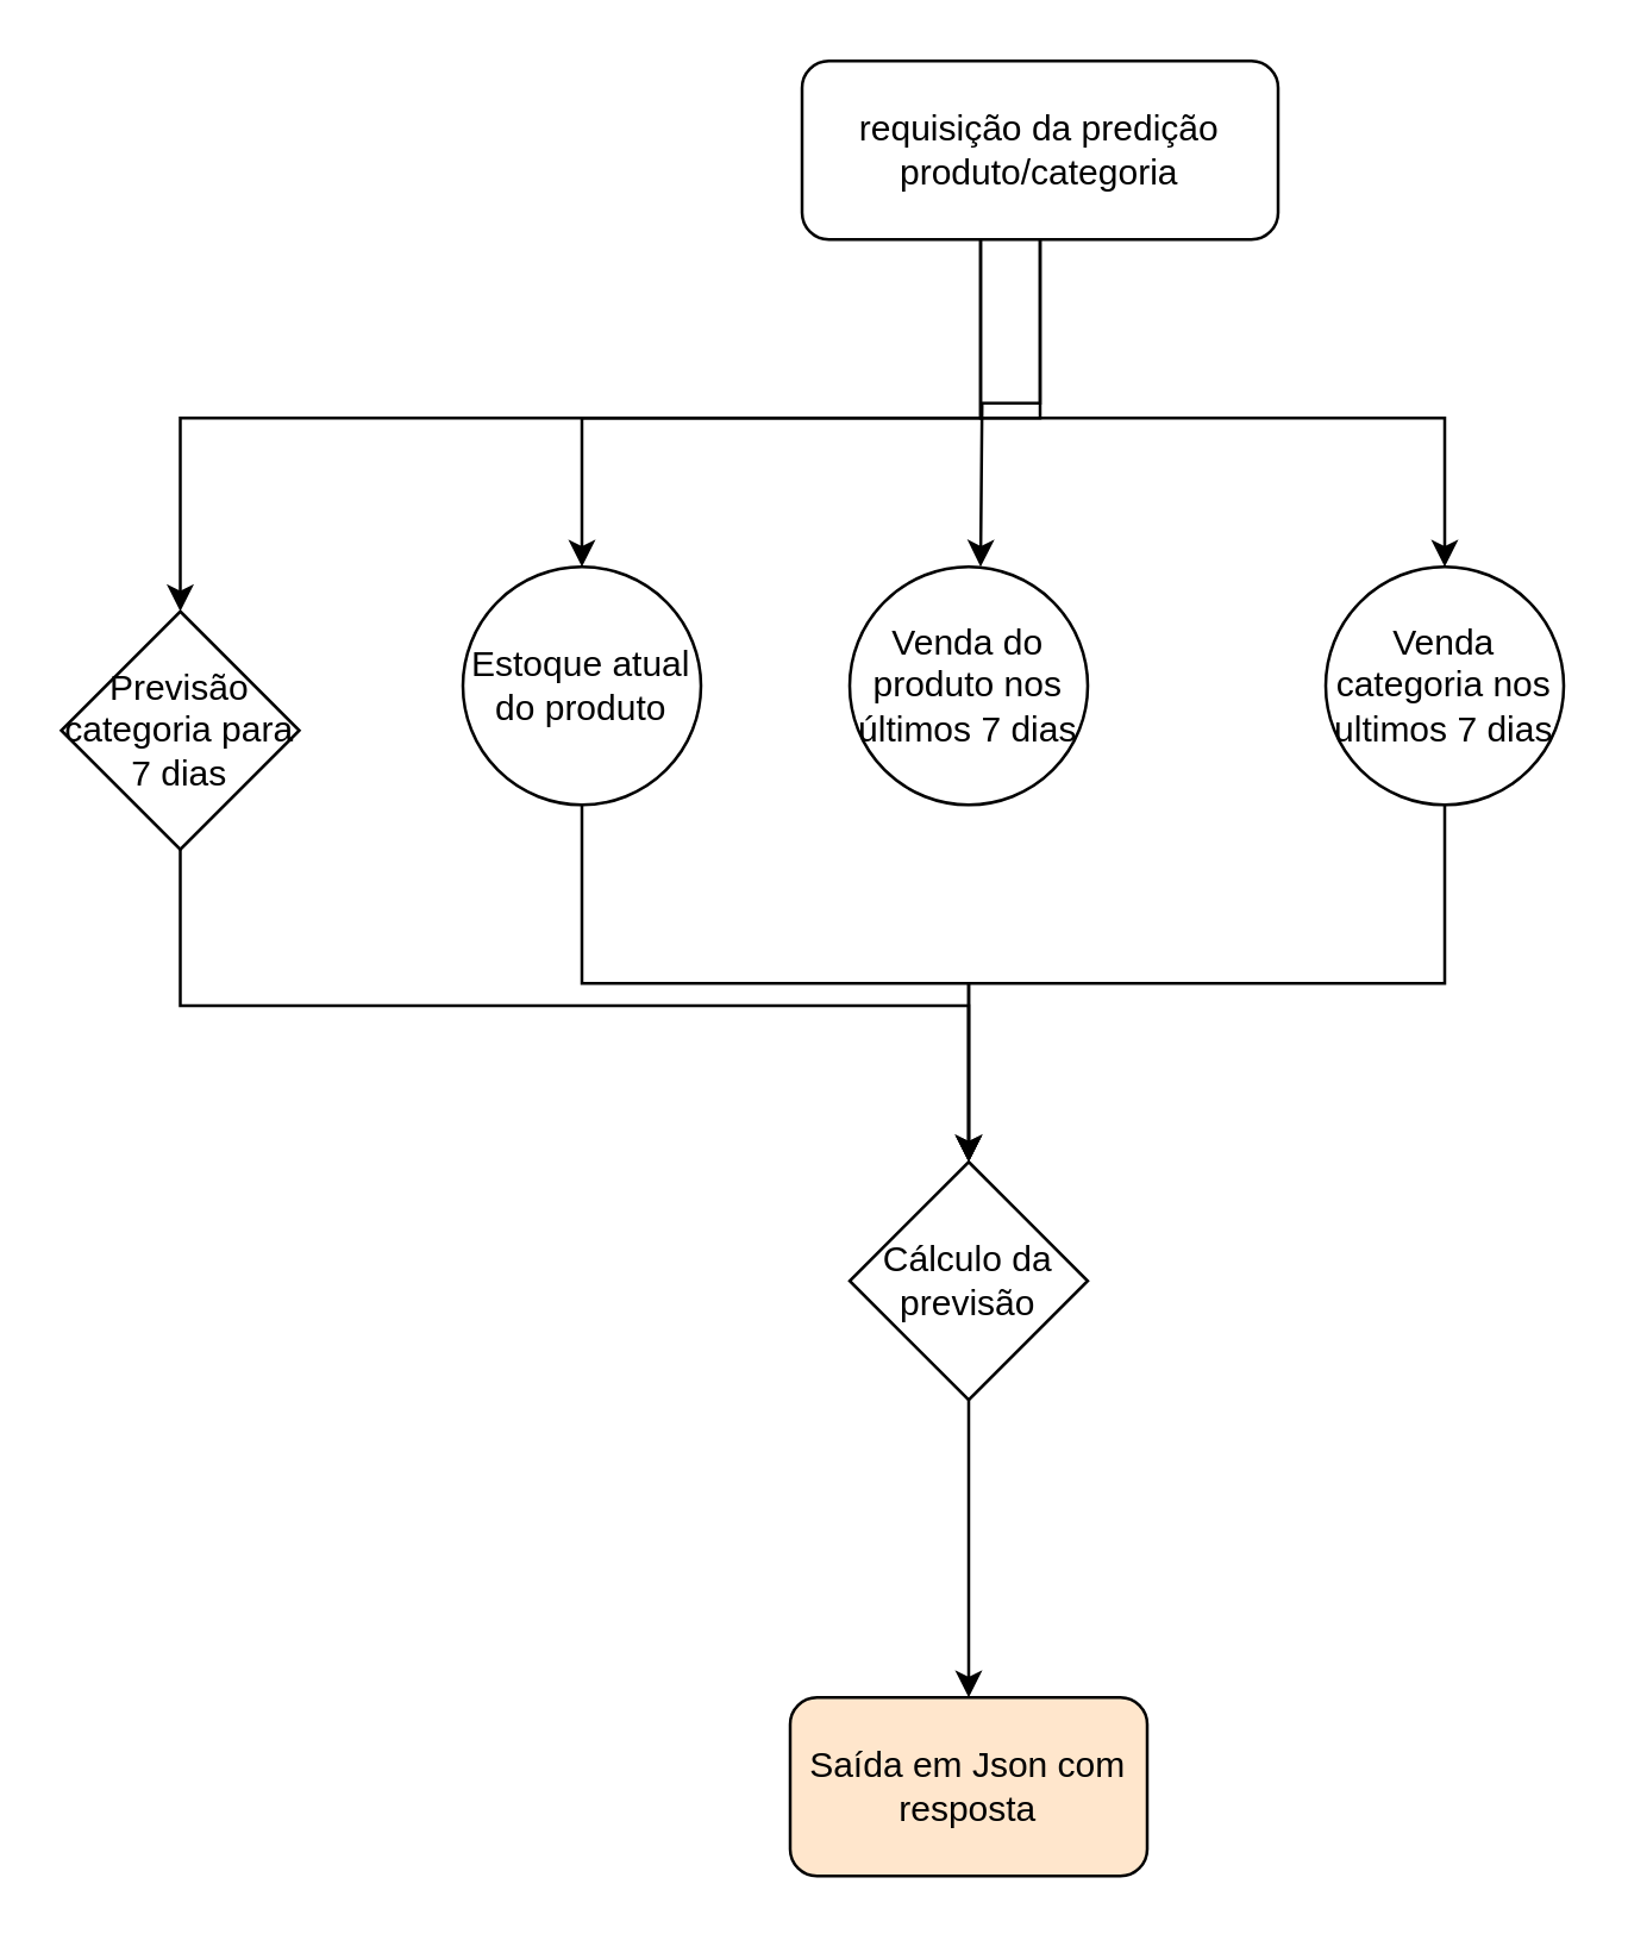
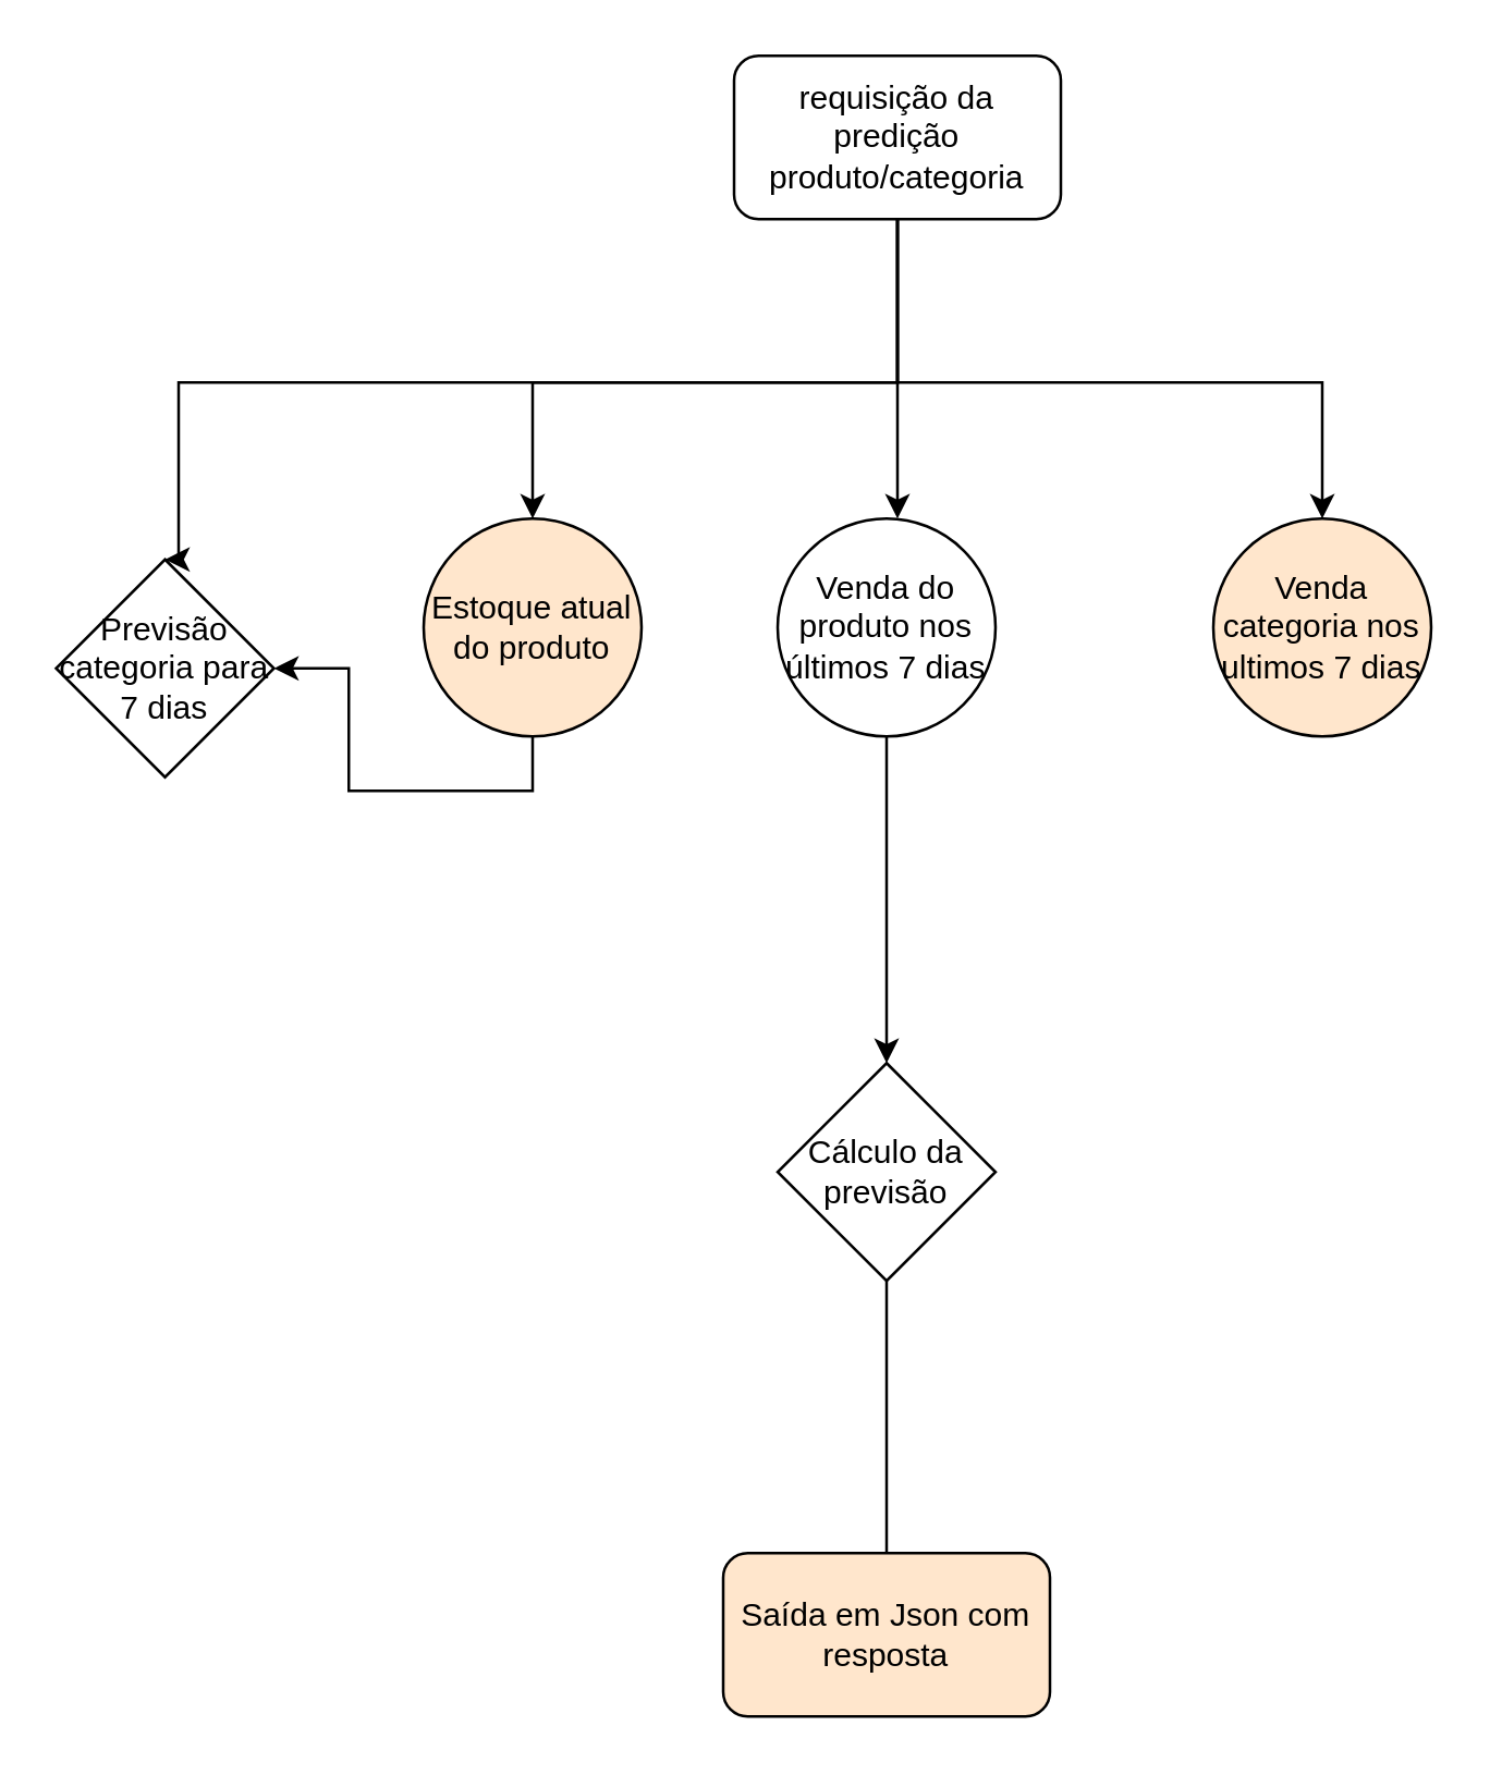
  <mxCell id="0" />
  <mxCell id="1" parent="0" />
  <mxCell id="2" style="edgeStyle=orthogonalEdgeStyle;rounded=0;orthogonalLoop=1;jettySize=auto;html=1;" edge="1" parent="1" source="6"><mxGeometry relative="1" as="geometry"><mxPoint x="329" y="190" as="targetPoint" /></mxGeometry></mxCell>
  <mxCell id="3" style="edgeStyle=orthogonalEdgeStyle;rounded=0;orthogonalLoop=1;jettySize=auto;html=1;exitX=0.5;exitY=1;exitDx=0;exitDy=0;entryX=0.5;entryY=0;entryDx=0;entryDy=0;" edge="1" parent="1" source="6" target="10"><mxGeometry relative="1" as="geometry"><Array as="points"><mxPoint x="329" y="140" /><mxPoint x="65" y="140" /></Array></mxGeometry></mxCell>
  <mxCell id="4" style="edgeStyle=orthogonalEdgeStyle;rounded=0;orthogonalLoop=1;jettySize=auto;html=1;" edge="1" parent="1" source="6" target="14"><mxGeometry relative="1" as="geometry"><mxPoint x="495" y="180" as="targetPoint" /><Array as="points"><mxPoint x="329" y="140" /><mxPoint x="485" y="140" /></Array></mxGeometry></mxCell>
  <mxCell id="5" style="edgeStyle=orthogonalEdgeStyle;rounded=0;orthogonalLoop=1;jettySize=auto;html=1;entryX=0.5;entryY=0;entryDx=0;entryDy=0;" edge="1" parent="1" source="6"><mxGeometry relative="1" as="geometry"><mxPoint x="195" y="190" as="targetPoint" /><Array as="points"><mxPoint x="329" y="140" /><mxPoint x="195" y="140" /></Array></mxGeometry></mxCell>
- <mxCell id="6" value="requisição da predição produto/categoria" style="rounded=1;whiteSpace=wrap;html=1;" vertex="1" parent="1"><mxGeometry x="269" y="20" width="160" height="60" as="geometry" /></mxCell>
+ <mxCell id="6" value="requisição da predição produto/categoria" style="rounded=1;whiteSpace=wrap;html=1;" vertex="1" parent="1"><mxGeometry x="269" y="20" width="120" height="60" as="geometry" /></mxCell>
+ <mxCell id="7" style="edgeStyle=orthogonalEdgeStyle;rounded=0;orthogonalLoop=1;jettySize=auto;html=1;entryX=0.5;entryY=0;entryDx=0;entryDy=0;" edge="1" parent="1" source="8" target="16"><mxGeometry relative="1" as="geometry" /></mxCell>
  <mxCell id="8" value="Venda do produto nos últimos 7 dias" style="ellipse;whiteSpace=wrap;html=1;aspect=fixed;" vertex="1" parent="1"><mxGeometry x="285" y="190" width="80" height="80" as="geometry" /></mxCell>
- <mxCell id="9" style="edgeStyle=orthogonalEdgeStyle;rounded=0;orthogonalLoop=1;jettySize=auto;html=1;exitX=0.5;exitY=1;exitDx=0;exitDy=0;entryX=0.5;entryY=0;entryDx=0;entryDy=0;" edge="1" parent="1" source="10" target="16"><mxGeometry relative="1" as="geometry"><mxPoint x="325" y="370" as="targetPoint" /></mxGeometry></mxCell>
  <mxCell id="10" value="Previsão categoria para 7 dias" style="rhombus;whiteSpace=wrap;html=1;" vertex="1" parent="1"><mxGeometry x="20" y="205" width="80" height="80" as="geometry" /></mxCell>
- <mxCell id="11" style="edgeStyle=orthogonalEdgeStyle;rounded=0;orthogonalLoop=1;jettySize=auto;html=1;exitX=0.5;exitY=1;exitDx=0;exitDy=0;entryX=0.5;entryY=0;entryDx=0;entryDy=0;" edge="1" parent="1" source="12" target="16"><mxGeometry relative="1" as="geometry" /></mxCell>
- <mxCell id="12" value="Estoque atual do produto" style="ellipse;whiteSpace=wrap;html=1;aspect=fixed;" vertex="1" parent="1"><mxGeometry x="155" y="190" width="80" height="80" as="geometry" /></mxCell>
- <mxCell id="13" style="edgeStyle=orthogonalEdgeStyle;rounded=0;orthogonalLoop=1;jettySize=auto;html=1;exitX=0.5;exitY=1;exitDx=0;exitDy=0;entryX=0.5;entryY=0;entryDx=0;entryDy=0;" edge="1" parent="1" source="14" target="16"><mxGeometry relative="1" as="geometry" /></mxCell>
- <mxCell id="14" value="&lt;div&gt;Venda categoria nos ultimos 7 dias&lt;/div&gt;" style="ellipse;whiteSpace=wrap;html=1;aspect=fixed;" vertex="1" parent="1"><mxGeometry x="445" y="190" width="80" height="80" as="geometry" /></mxCell>
- <mxCell id="15" style="edgeStyle=orthogonalEdgeStyle;rounded=0;orthogonalLoop=1;jettySize=auto;html=1;exitX=0.5;exitY=1;exitDx=0;exitDy=0;" edge="1" parent="1" source="16" target="17"><mxGeometry relative="1" as="geometry" /></mxCell>
+ <mxCell id="11" style="edgeStyle=orthogonalEdgeStyle;rounded=0;orthogonalLoop=1;jettySize=auto;html=1;exitX=0.5;exitY=1;exitDx=0;exitDy=0;" edge="1" parent="1" source="12" target="10"><mxGeometry relative="1" as="geometry" /></mxCell>
+ <mxCell id="12" value="Estoque atual do produto" style="ellipse;whiteSpace=wrap;html=1;aspect=fixed;fillColor=#ffe6cc;" vertex="1" parent="1"><mxGeometry x="155" y="190" width="80" height="80" as="geometry" /></mxCell>
+ <mxCell id="14" value="&lt;div&gt;Venda categoria nos ultimos 7 dias&lt;/div&gt;" style="ellipse;whiteSpace=wrap;html=1;aspect=fixed;fillColor=#ffe6cc;" vertex="1" parent="1"><mxGeometry x="445" y="190" width="80" height="80" as="geometry" /></mxCell>
+ <mxCell id="15" style="edgeStyle=orthogonalEdgeStyle;rounded=0;orthogonalLoop=1;jettySize=auto;html=1;exitX=0.5;exitY=1;exitDx=0;exitDy=0;endArrow=none;" edge="1" parent="1" source="16" target="17"><mxGeometry relative="1" as="geometry" /></mxCell>
  <mxCell id="16" value="&lt;div&gt;Cálculo da previsão&lt;/div&gt;" style="rhombus;whiteSpace=wrap;html=1;" vertex="1" parent="1"><mxGeometry x="285" y="390" width="80" height="80" as="geometry" /></mxCell>
  <mxCell id="17" value="Saída em Json com resposta" style="rounded=1;whiteSpace=wrap;html=1;fillColor=#ffe6cc;" vertex="1" parent="1"><mxGeometry x="265" y="570" width="120" height="60" as="geometry" /></mxCell>
